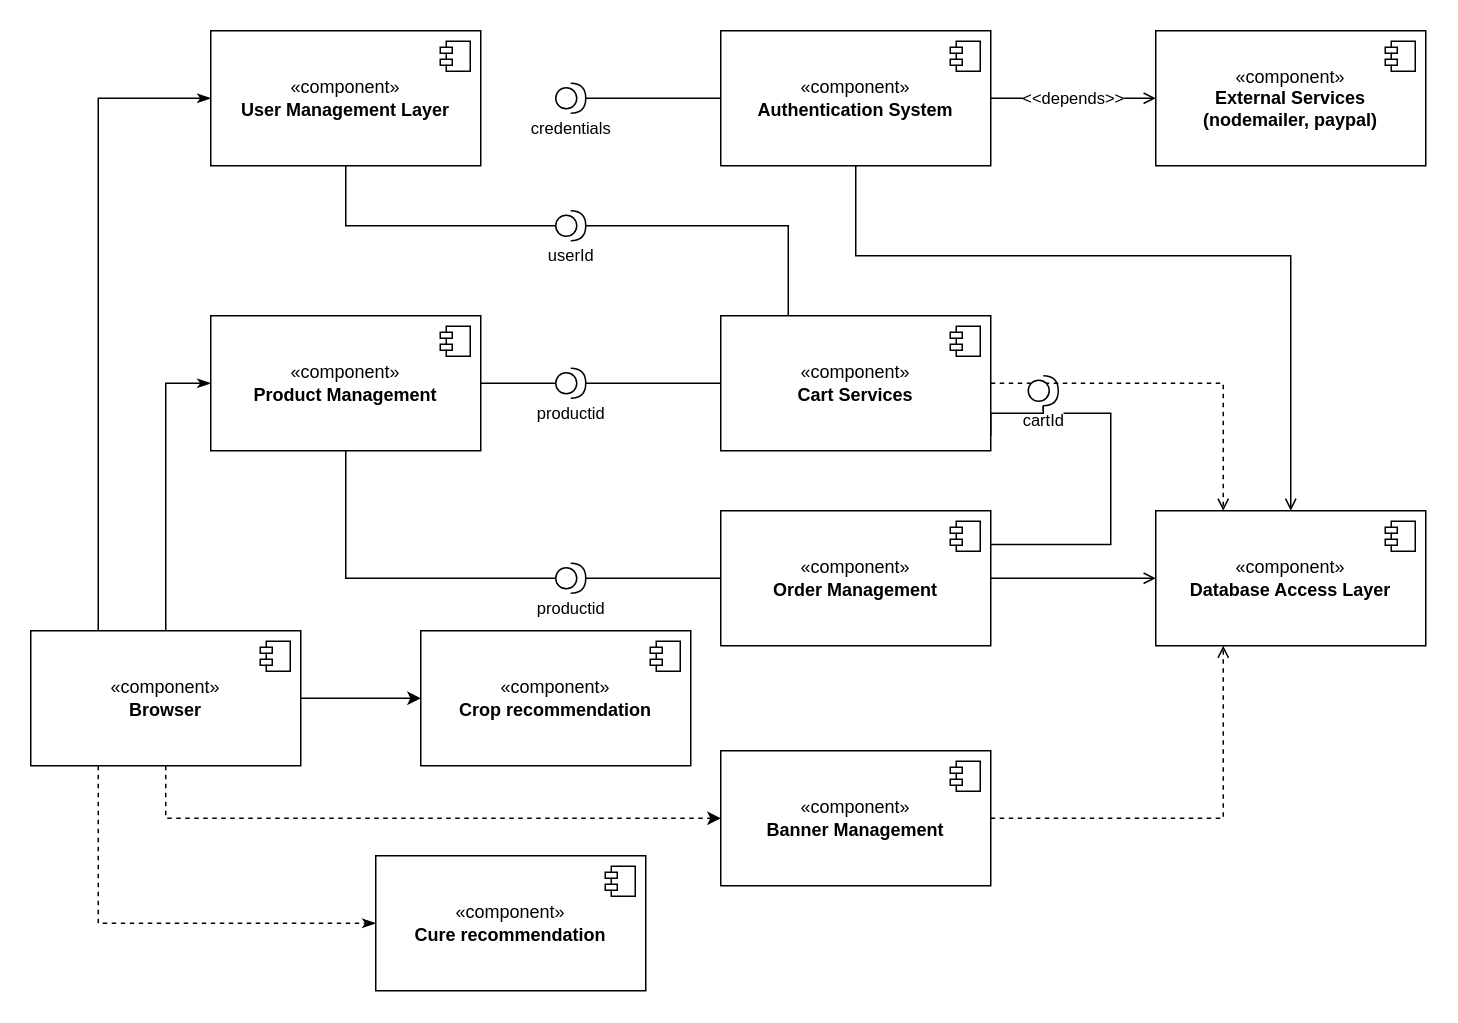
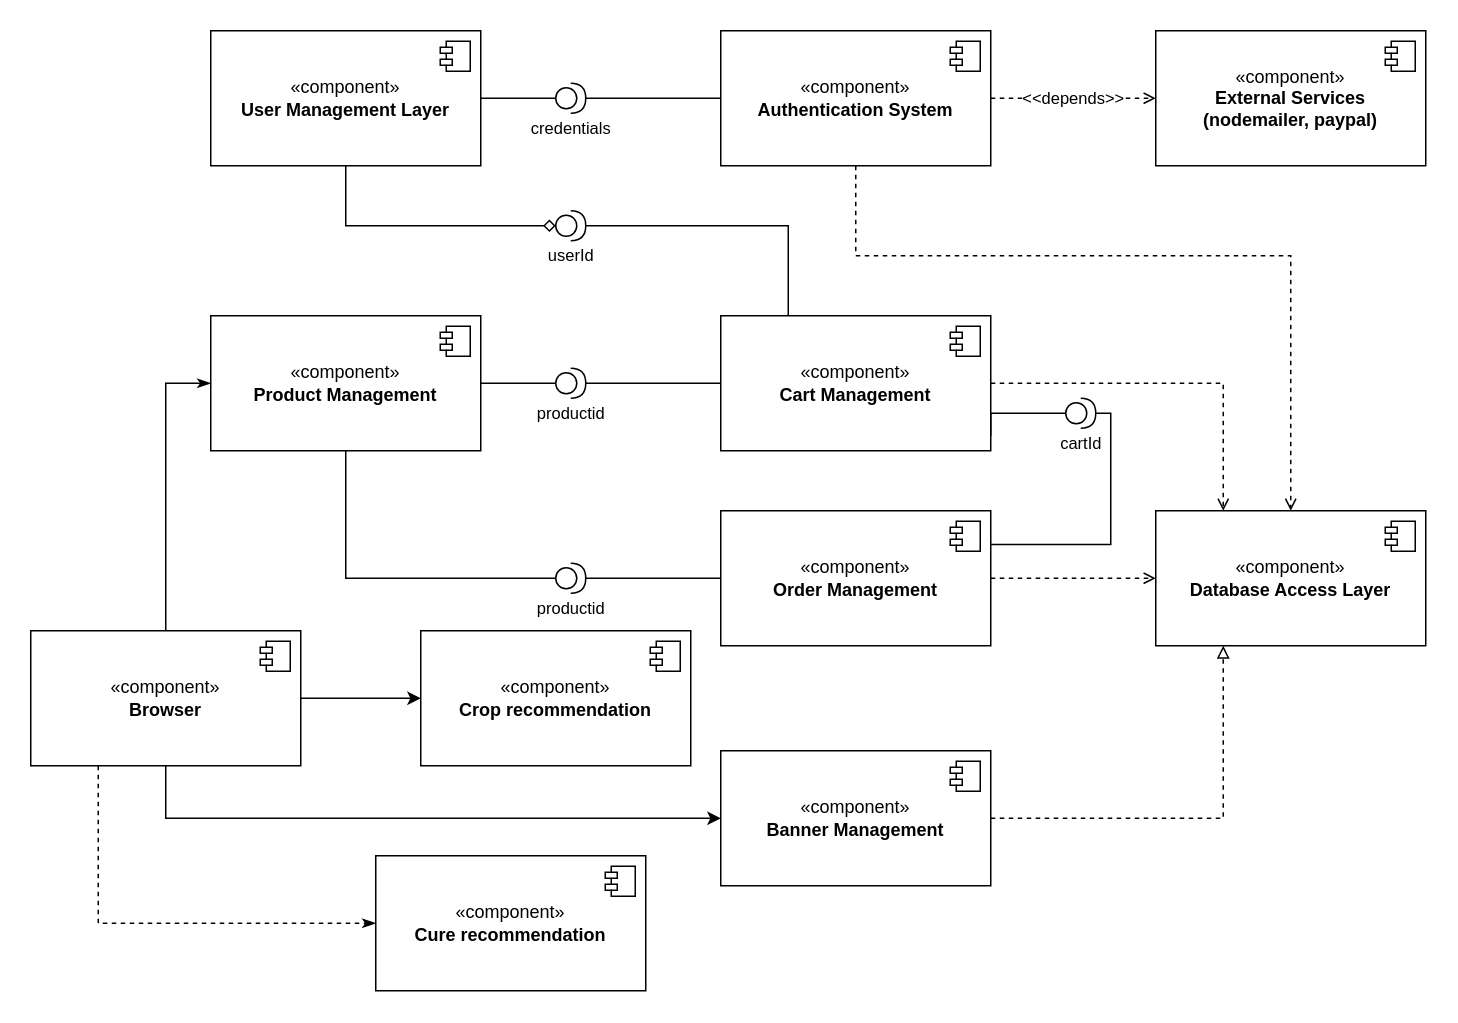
  <mxCell id="0" />
  <mxCell id="1" parent="0" />
- <mxCell id="2" value="&amp;lt;&amp;lt;depends&amp;gt;&amp;gt;" style="edgeStyle=orthogonalEdgeStyle;rounded=0;orthogonalLoop=1;jettySize=auto;html=1;entryX=0;entryY=0.5;entryDx=0;entryDy=0;strokeColor=default;align=center;verticalAlign=middle;fontFamily=Helvetica;fontSize=11;fontColor=default;labelBackgroundColor=default;endArrow=open;endFill=0;dashed=0;" edge="1" parent="1" source="4" target="21"><mxGeometry relative="1" as="geometry" /></mxCell>
- <mxCell id="3" style="edgeStyle=orthogonalEdgeStyle;rounded=0;orthogonalLoop=1;jettySize=auto;html=1;entryX=0.5;entryY=0;entryDx=0;entryDy=0;dashed=0;strokeColor=default;align=center;verticalAlign=middle;fontFamily=Helvetica;fontSize=11;fontColor=default;labelBackgroundColor=default;endArrow=open;endFill=0;" edge="1" parent="1" source="4" target="19"><mxGeometry relative="1" as="geometry"><Array as="points"><mxPoint x="570" y="170" /><mxPoint x="860" y="170" /></Array></mxGeometry></mxCell>
+ <mxCell id="2" value="&amp;lt;&amp;lt;depends&amp;gt;&amp;gt;" style="edgeStyle=orthogonalEdgeStyle;rounded=0;orthogonalLoop=1;jettySize=auto;html=1;entryX=0;entryY=0.5;entryDx=0;entryDy=0;strokeColor=default;align=center;verticalAlign=middle;fontFamily=Helvetica;fontSize=11;fontColor=default;labelBackgroundColor=default;endArrow=open;endFill=0;dashed=1;" edge="1" parent="1" source="4" target="21"><mxGeometry relative="1" as="geometry" /></mxCell>
+ <mxCell id="3" style="edgeStyle=orthogonalEdgeStyle;rounded=0;orthogonalLoop=1;jettySize=auto;html=1;entryX=0.5;entryY=0;entryDx=0;entryDy=0;dashed=1;strokeColor=default;align=center;verticalAlign=middle;fontFamily=Helvetica;fontSize=11;fontColor=default;labelBackgroundColor=default;endArrow=open;endFill=0;" edge="1" parent="1" source="4" target="19"><mxGeometry relative="1" as="geometry"><Array as="points"><mxPoint x="570" y="170" /><mxPoint x="860" y="170" /></Array></mxGeometry></mxCell>
  <mxCell id="4" value="«component»&lt;br&gt;&lt;b&gt;Authentication System&lt;/b&gt;" style="html=1;dropTarget=0;whiteSpace=wrap;" vertex="1" parent="1"><mxGeometry x="480" y="20" width="180" height="90" as="geometry" /></mxCell>
  <mxCell id="5" value="" style="shape=module;jettyWidth=8;jettyHeight=4;" vertex="1" parent="4"><mxGeometry x="1" width="20" height="20" relative="1" as="geometry"><mxPoint x="-27" y="7" as="offset" /></mxGeometry></mxCell>
  <mxCell id="6" value="«component»&lt;br&gt;&lt;b&gt;User Management Layer&lt;/b&gt;" style="html=1;dropTarget=0;whiteSpace=wrap;" vertex="1" parent="1"><mxGeometry x="140" y="20" width="180" height="90" as="geometry" /></mxCell>
  <mxCell id="7" value="" style="shape=module;jettyWidth=8;jettyHeight=4;" vertex="1" parent="6"><mxGeometry x="1" width="20" height="20" relative="1" as="geometry"><mxPoint x="-27" y="7" as="offset" /></mxGeometry></mxCell>
  <mxCell id="8" value="«component»&lt;br&gt;&lt;b&gt;Product Management&lt;/b&gt;" style="html=1;dropTarget=0;whiteSpace=wrap;" vertex="1" parent="1"><mxGeometry x="140" y="210" width="180" height="90" as="geometry" /></mxCell>
  <mxCell id="9" value="" style="shape=module;jettyWidth=8;jettyHeight=4;" vertex="1" parent="8"><mxGeometry x="1" width="20" height="20" relative="1" as="geometry"><mxPoint x="-27" y="7" as="offset" /></mxGeometry></mxCell>
  <mxCell id="10" style="edgeStyle=orthogonalEdgeStyle;rounded=0;orthogonalLoop=1;jettySize=auto;html=1;exitX=1;exitY=0.5;exitDx=0;exitDy=0;entryX=0.25;entryY=0;entryDx=0;entryDy=0;dashed=1;strokeColor=default;align=center;verticalAlign=middle;fontFamily=Helvetica;fontSize=11;fontColor=default;labelBackgroundColor=default;endArrow=open;endFill=0;" edge="1" parent="1" source="11" target="19"><mxGeometry relative="1" as="geometry" /></mxCell>
- <mxCell id="11" value="«component»&lt;br&gt;&lt;b&gt;Cart Services&lt;/b&gt;" style="html=1;dropTarget=0;whiteSpace=wrap;" vertex="1" parent="1"><mxGeometry x="480" y="210" width="180" height="90" as="geometry" /></mxCell>
+ <mxCell id="11" value="«component»&lt;br&gt;&lt;b&gt;Cart Management&lt;/b&gt;" style="html=1;dropTarget=0;whiteSpace=wrap;" vertex="1" parent="1"><mxGeometry x="480" y="210" width="180" height="90" as="geometry" /></mxCell>
  <mxCell id="12" value="" style="shape=module;jettyWidth=8;jettyHeight=4;" vertex="1" parent="11"><mxGeometry x="1" width="20" height="20" relative="1" as="geometry"><mxPoint x="-27" y="7" as="offset" /></mxGeometry></mxCell>
- <mxCell id="13" style="edgeStyle=orthogonalEdgeStyle;rounded=0;orthogonalLoop=1;jettySize=auto;html=1;entryX=0;entryY=0.5;entryDx=0;entryDy=0;dashed=0;strokeColor=default;align=center;verticalAlign=middle;fontFamily=Helvetica;fontSize=11;fontColor=default;labelBackgroundColor=default;endArrow=open;endFill=0;" edge="1" parent="1" source="14" target="19"><mxGeometry relative="1" as="geometry" /></mxCell>
+ <mxCell id="13" style="edgeStyle=orthogonalEdgeStyle;rounded=0;orthogonalLoop=1;jettySize=auto;html=1;entryX=0;entryY=0.5;entryDx=0;entryDy=0;dashed=1;strokeColor=default;align=center;verticalAlign=middle;fontFamily=Helvetica;fontSize=11;fontColor=default;labelBackgroundColor=default;endArrow=open;endFill=0;" edge="1" parent="1" source="14" target="19"><mxGeometry relative="1" as="geometry" /></mxCell>
  <mxCell id="14" value="«component»&lt;br&gt;&lt;b&gt;Order Management&lt;/b&gt;" style="html=1;dropTarget=0;whiteSpace=wrap;" vertex="1" parent="1"><mxGeometry x="480" y="340" width="180" height="90" as="geometry" /></mxCell>
  <mxCell id="15" value="" style="shape=module;jettyWidth=8;jettyHeight=4;" vertex="1" parent="14"><mxGeometry x="1" width="20" height="20" relative="1" as="geometry"><mxPoint x="-27" y="7" as="offset" /></mxGeometry></mxCell>
- <mxCell id="16" style="edgeStyle=orthogonalEdgeStyle;rounded=0;orthogonalLoop=1;jettySize=auto;html=1;entryX=0.25;entryY=1;entryDx=0;entryDy=0;dashed=1;strokeColor=default;align=center;verticalAlign=middle;fontFamily=Helvetica;fontSize=11;fontColor=default;labelBackgroundColor=default;endArrow=open;endFill=0;" edge="1" parent="1" source="17" target="19"><mxGeometry relative="1" as="geometry" /></mxCell>
+ <mxCell id="16" style="edgeStyle=orthogonalEdgeStyle;rounded=0;orthogonalLoop=1;jettySize=auto;html=1;entryX=0.25;entryY=1;entryDx=0;entryDy=0;dashed=1;strokeColor=default;align=center;verticalAlign=middle;fontFamily=Helvetica;fontSize=11;fontColor=default;labelBackgroundColor=default;endArrow=block;endFill=0;" edge="1" parent="1" source="17" target="19"><mxGeometry relative="1" as="geometry" /></mxCell>
  <mxCell id="17" value="«component»&lt;br&gt;&lt;b&gt;Banner Management&lt;/b&gt;" style="html=1;dropTarget=0;whiteSpace=wrap;" vertex="1" parent="1"><mxGeometry x="480" y="500" width="180" height="90" as="geometry" /></mxCell>
  <mxCell id="18" value="" style="shape=module;jettyWidth=8;jettyHeight=4;" vertex="1" parent="17"><mxGeometry x="1" width="20" height="20" relative="1" as="geometry"><mxPoint x="-27" y="7" as="offset" /></mxGeometry></mxCell>
  <mxCell id="19" value="«component»&lt;br&gt;&lt;b&gt;Database Access Layer&lt;/b&gt;" style="html=1;dropTarget=0;whiteSpace=wrap;" vertex="1" parent="1"><mxGeometry x="770" y="340" width="180" height="90" as="geometry" /></mxCell>
  <mxCell id="20" value="" style="shape=module;jettyWidth=8;jettyHeight=4;" vertex="1" parent="19"><mxGeometry x="1" width="20" height="20" relative="1" as="geometry"><mxPoint x="-27" y="7" as="offset" /></mxGeometry></mxCell>
  <mxCell id="21" value="«component»&lt;br&gt;&lt;b&gt;External Services&lt;/b&gt;&lt;div&gt;&lt;b&gt;(nodemailer, paypal)&lt;/b&gt;&lt;/div&gt;" style="html=1;dropTarget=0;whiteSpace=wrap;" vertex="1" parent="1"><mxGeometry x="770" y="20" width="180" height="90" as="geometry" /></mxCell>
  <mxCell id="22" value="" style="shape=module;jettyWidth=8;jettyHeight=4;" vertex="1" parent="21"><mxGeometry x="1" width="20" height="20" relative="1" as="geometry"><mxPoint x="-27" y="7" as="offset" /></mxGeometry></mxCell>
  <mxCell id="23" value="«component»&lt;br&gt;&lt;b&gt;Crop recommendation&lt;/b&gt;" style="html=1;dropTarget=0;whiteSpace=wrap;" vertex="1" parent="1"><mxGeometry x="280" y="420" width="180" height="90" as="geometry" /></mxCell>
  <mxCell id="24" value="" style="shape=module;jettyWidth=8;jettyHeight=4;" vertex="1" parent="23"><mxGeometry x="1" width="20" height="20" relative="1" as="geometry"><mxPoint x="-27" y="7" as="offset" /></mxGeometry></mxCell>
  <mxCell id="25" value="«component»&lt;br&gt;&lt;b&gt;Cure recommendation&lt;/b&gt;" style="html=1;dropTarget=0;whiteSpace=wrap;" vertex="1" parent="1"><mxGeometry x="250" y="570" width="180" height="90" as="geometry" /></mxCell>
  <mxCell id="26" value="" style="shape=module;jettyWidth=8;jettyHeight=4;" vertex="1" parent="25"><mxGeometry x="1" width="20" height="20" relative="1" as="geometry"><mxPoint x="-27" y="7" as="offset" /></mxGeometry></mxCell>
+ <mxCell id="27" style="edgeStyle=orthogonalEdgeStyle;rounded=0;orthogonalLoop=1;jettySize=auto;html=1;entryX=1;entryY=0.5;entryDx=0;entryDy=0;strokeColor=default;align=center;verticalAlign=middle;fontFamily=Helvetica;fontSize=11;fontColor=default;labelBackgroundColor=default;endArrow=none;endFill=0;" edge="1" parent="1" source="29" target="6"><mxGeometry relative="1" as="geometry" /></mxCell>
  <mxCell id="28" style="edgeStyle=orthogonalEdgeStyle;rounded=0;orthogonalLoop=1;jettySize=auto;html=1;entryX=0;entryY=0.5;entryDx=0;entryDy=0;strokeColor=default;align=center;verticalAlign=middle;fontFamily=Helvetica;fontSize=11;fontColor=default;labelBackgroundColor=default;endArrow=none;endFill=0;" edge="1" parent="1" source="29" target="4"><mxGeometry relative="1" as="geometry" /></mxCell>
  <mxCell id="29" value="credentials" style="shape=providedRequiredInterface;html=1;verticalLabelPosition=bottom;sketch=0;fontFamily=Helvetica;fontSize=11;fontColor=default;labelBackgroundColor=default;" vertex="1" parent="1"><mxGeometry x="370" y="55" width="20" height="20" as="geometry" /></mxCell>
  <mxCell id="30" style="edgeStyle=orthogonalEdgeStyle;rounded=0;orthogonalLoop=1;jettySize=auto;html=1;entryX=1;entryY=0.5;entryDx=0;entryDy=0;strokeColor=default;align=center;verticalAlign=middle;fontFamily=Helvetica;fontSize=11;fontColor=default;labelBackgroundColor=default;endArrow=none;endFill=0;" edge="1" parent="1" source="32" target="8"><mxGeometry relative="1" as="geometry" /></mxCell>
  <mxCell id="31" style="edgeStyle=orthogonalEdgeStyle;rounded=0;orthogonalLoop=1;jettySize=auto;html=1;exitX=1;exitY=0.5;exitDx=0;exitDy=0;exitPerimeter=0;entryX=0;entryY=0.5;entryDx=0;entryDy=0;strokeColor=default;align=center;verticalAlign=middle;fontFamily=Helvetica;fontSize=11;fontColor=default;labelBackgroundColor=default;endArrow=none;endFill=0;" edge="1" parent="1" source="32" target="11"><mxGeometry relative="1" as="geometry" /></mxCell>
  <mxCell id="32" value="productid" style="shape=providedRequiredInterface;html=1;verticalLabelPosition=bottom;sketch=0;fontFamily=Helvetica;fontSize=11;fontColor=default;labelBackgroundColor=default;" vertex="1" parent="1"><mxGeometry x="370" y="245" width="20" height="20" as="geometry" /></mxCell>
  <mxCell id="33" style="edgeStyle=orthogonalEdgeStyle;rounded=0;orthogonalLoop=1;jettySize=auto;html=1;entryX=0;entryY=0.5;entryDx=0;entryDy=0;strokeColor=default;align=center;verticalAlign=middle;fontFamily=Helvetica;fontSize=11;fontColor=default;labelBackgroundColor=default;endArrow=none;endFill=0;" edge="1" parent="1" source="34" target="14"><mxGeometry relative="1" as="geometry" /></mxCell>
  <mxCell id="34" value="productid" style="shape=providedRequiredInterface;html=1;verticalLabelPosition=bottom;sketch=0;fontFamily=Helvetica;fontSize=11;fontColor=default;labelBackgroundColor=default;" vertex="1" parent="1"><mxGeometry x="370" y="375" width="20" height="20" as="geometry" /></mxCell>
  <mxCell id="35" style="edgeStyle=orthogonalEdgeStyle;rounded=0;orthogonalLoop=1;jettySize=auto;html=1;exitX=0.5;exitY=1;exitDx=0;exitDy=0;entryX=0;entryY=0.5;entryDx=0;entryDy=0;entryPerimeter=0;strokeColor=default;align=center;verticalAlign=middle;fontFamily=Helvetica;fontSize=11;fontColor=default;labelBackgroundColor=default;endArrow=none;endFill=0;" edge="1" parent="1" source="8" target="34"><mxGeometry relative="1" as="geometry" /></mxCell>
- <mxCell id="36" style="edgeStyle=orthogonalEdgeStyle;rounded=0;orthogonalLoop=1;jettySize=auto;html=1;entryX=0;entryY=0.5;entryDx=0;entryDy=0;strokeColor=default;align=center;verticalAlign=middle;fontFamily=Helvetica;fontSize=11;fontColor=default;labelBackgroundColor=default;endArrow=classic;endFill=1;dashed=1;" edge="1" parent="1" source="41" target="17"><mxGeometry relative="1" as="geometry"><Array as="points"><mxPoint x="110" y="545" /></Array></mxGeometry></mxCell>
+ <mxCell id="36" style="edgeStyle=orthogonalEdgeStyle;rounded=0;orthogonalLoop=1;jettySize=auto;html=1;entryX=0;entryY=0.5;entryDx=0;entryDy=0;strokeColor=default;align=center;verticalAlign=middle;fontFamily=Helvetica;fontSize=11;fontColor=default;labelBackgroundColor=default;endArrow=classic;endFill=1;" edge="1" parent="1" source="41" target="17"><mxGeometry relative="1" as="geometry"><Array as="points"><mxPoint x="110" y="545" /></Array></mxGeometry></mxCell>
  <mxCell id="37" style="edgeStyle=orthogonalEdgeStyle;rounded=0;orthogonalLoop=1;jettySize=auto;html=1;exitX=0.25;exitY=1;exitDx=0;exitDy=0;entryX=0;entryY=0.5;entryDx=0;entryDy=0;strokeColor=default;align=center;verticalAlign=middle;fontFamily=Helvetica;fontSize=11;fontColor=default;labelBackgroundColor=default;endArrow=classicThin;endFill=1;dashed=1;" edge="1" parent="1" source="41" target="25"><mxGeometry relative="1" as="geometry" /></mxCell>
  <mxCell id="38" style="edgeStyle=orthogonalEdgeStyle;rounded=0;orthogonalLoop=1;jettySize=auto;html=1;entryX=0;entryY=0.5;entryDx=0;entryDy=0;strokeColor=default;align=center;verticalAlign=middle;fontFamily=Helvetica;fontSize=11;fontColor=default;labelBackgroundColor=default;endArrow=classic;endFill=1;" edge="1" parent="1" source="41" target="23"><mxGeometry relative="1" as="geometry" /></mxCell>
  <mxCell id="39" style="edgeStyle=orthogonalEdgeStyle;rounded=0;orthogonalLoop=1;jettySize=auto;html=1;entryX=0;entryY=0.5;entryDx=0;entryDy=0;strokeColor=default;align=center;verticalAlign=middle;fontFamily=Helvetica;fontSize=11;fontColor=default;labelBackgroundColor=default;endArrow=classicThin;endFill=1;" edge="1" parent="1" source="41" target="8"><mxGeometry relative="1" as="geometry" /></mxCell>
- <mxCell id="40" style="edgeStyle=orthogonalEdgeStyle;rounded=0;orthogonalLoop=1;jettySize=auto;html=1;exitX=0.25;exitY=0;exitDx=0;exitDy=0;entryX=0;entryY=0.5;entryDx=0;entryDy=0;strokeColor=default;align=center;verticalAlign=middle;fontFamily=Helvetica;fontSize=11;fontColor=default;labelBackgroundColor=default;endArrow=classicThin;endFill=1;" edge="1" parent="1" source="41" target="6"><mxGeometry relative="1" as="geometry" /></mxCell>
  <mxCell id="41" value="«component»&lt;br&gt;&lt;b&gt;Browser&lt;/b&gt;" style="html=1;dropTarget=0;whiteSpace=wrap;" vertex="1" parent="1"><mxGeometry x="20" y="420" width="180" height="90" as="geometry" /></mxCell>
  <mxCell id="42" value="" style="shape=module;jettyWidth=8;jettyHeight=4;" vertex="1" parent="41"><mxGeometry x="1" width="20" height="20" relative="1" as="geometry"><mxPoint x="-27" y="7" as="offset" /></mxGeometry></mxCell>
  <mxCell id="43" style="edgeStyle=orthogonalEdgeStyle;rounded=0;orthogonalLoop=1;jettySize=auto;html=1;entryX=0.25;entryY=0;entryDx=0;entryDy=0;strokeColor=default;align=center;verticalAlign=middle;fontFamily=Helvetica;fontSize=11;fontColor=default;labelBackgroundColor=default;endArrow=none;endFill=0;" edge="1" parent="1" source="44" target="11"><mxGeometry relative="1" as="geometry" /></mxCell>
  <mxCell id="44" value="userId" style="shape=providedRequiredInterface;html=1;verticalLabelPosition=bottom;sketch=0;fontFamily=Helvetica;fontSize=11;fontColor=default;labelBackgroundColor=default;" vertex="1" parent="1"><mxGeometry x="370" y="140" width="20" height="20" as="geometry" /></mxCell>
- <mxCell id="45" style="edgeStyle=orthogonalEdgeStyle;rounded=0;orthogonalLoop=1;jettySize=auto;html=1;entryX=0;entryY=0.5;entryDx=0;entryDy=0;entryPerimeter=0;strokeColor=default;align=center;verticalAlign=middle;fontFamily=Helvetica;fontSize=11;fontColor=default;labelBackgroundColor=default;endArrow=none;endFill=0;" edge="1" parent="1" source="6" target="44"><mxGeometry relative="1" as="geometry"><Array as="points"><mxPoint x="230" y="150" /></Array></mxGeometry></mxCell>
+ <mxCell id="45" style="edgeStyle=orthogonalEdgeStyle;rounded=0;orthogonalLoop=1;jettySize=auto;html=1;entryX=0;entryY=0.5;entryDx=0;entryDy=0;entryPerimeter=0;strokeColor=default;align=center;verticalAlign=middle;fontFamily=Helvetica;fontSize=11;fontColor=default;labelBackgroundColor=default;endArrow=diamond;endFill=0;" edge="1" parent="1" source="6" target="44"><mxGeometry relative="1" as="geometry"><Array as="points"><mxPoint x="230" y="150" /></Array></mxGeometry></mxCell>
  <mxCell id="46" style="edgeStyle=orthogonalEdgeStyle;rounded=0;orthogonalLoop=1;jettySize=auto;html=1;entryX=1;entryY=0.25;entryDx=0;entryDy=0;strokeColor=default;align=center;verticalAlign=middle;fontFamily=Helvetica;fontSize=11;fontColor=default;labelBackgroundColor=default;endArrow=none;endFill=0;" edge="1" parent="1" source="47" target="14"><mxGeometry relative="1" as="geometry"><Array as="points"><mxPoint x="740" y="275" /><mxPoint x="740" y="363" /></Array></mxGeometry></mxCell>
- <mxCell id="47" value="cartId" style="shape=providedRequiredInterface;html=1;verticalLabelPosition=bottom;sketch=0;fontFamily=Helvetica;fontSize=11;fontColor=default;labelBackgroundColor=default;" vertex="1" parent="1"><mxGeometry x="685" y="250" width="20" height="20" as="geometry" /></mxCell>
+ <mxCell id="47" value="cartId" style="shape=providedRequiredInterface;html=1;verticalLabelPosition=bottom;sketch=0;fontFamily=Helvetica;fontSize=11;fontColor=default;labelBackgroundColor=default;" vertex="1" parent="1"><mxGeometry x="710" y="265" width="20" height="20" as="geometry" /></mxCell>
  <mxCell id="48" style="edgeStyle=orthogonalEdgeStyle;rounded=0;orthogonalLoop=1;jettySize=auto;html=1;entryX=1;entryY=0.889;entryDx=0;entryDy=0;entryPerimeter=0;strokeColor=default;align=center;verticalAlign=middle;fontFamily=Helvetica;fontSize=11;fontColor=default;labelBackgroundColor=default;endArrow=none;endFill=0;" edge="1" parent="1" source="47" target="11"><mxGeometry relative="1" as="geometry"><Array as="points"><mxPoint x="660" y="275" /></Array></mxGeometry></mxCell>
